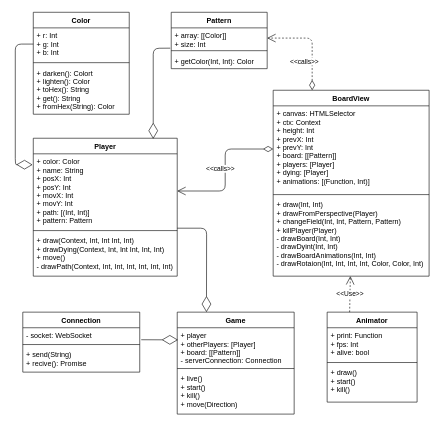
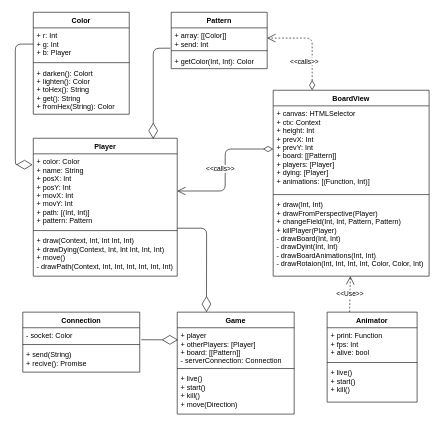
  <mxCell id="0" />
  <mxCell id="1" parent="0" />
  <mxCell id="2" value="Color" style="swimlane;fontStyle=1;align=center;verticalAlign=top;childLayout=stackLayout;horizontal=1;startSize=26;horizontalStack=0;resizeParent=1;resizeParentMax=0;resizeLast=0;collapsible=1;marginBottom=0;" parent="1" vertex="1"><mxGeometry x="50" y="20" width="160" height="170" as="geometry"><mxRectangle x="120" y="90" width="60" height="26" as="alternateBounds" /></mxGeometry></mxCell>
- <mxCell id="3" value="+ r: Int&#10;+ g: Int&#10;+ b: Int" style="text;strokeColor=none;fillColor=none;align=left;verticalAlign=top;spacingLeft=4;spacingRight=4;overflow=hidden;rotatable=0;points=[[0,0.5],[1,0.5]];portConstraint=eastwest;" parent="2" vertex="1"><mxGeometry y="26" width="160" height="54" as="geometry" /></mxCell>
+ <mxCell id="3" value="+ r: Int&#10;+ g: Int&#10;+ b: Player" style="text;strokeColor=none;fillColor=none;align=left;verticalAlign=top;spacingLeft=4;spacingRight=4;overflow=hidden;rotatable=0;points=[[0,0.5],[1,0.5]];portConstraint=eastwest;" parent="2" vertex="1"><mxGeometry y="26" width="160" height="54" as="geometry" /></mxCell>
  <mxCell id="4" value="" style="line;strokeWidth=1;fillColor=none;align=left;verticalAlign=middle;spacingTop=-1;spacingLeft=3;spacingRight=3;rotatable=0;labelPosition=right;points=[];portConstraint=eastwest;" parent="2" vertex="1"><mxGeometry y="80" width="160" height="8" as="geometry" /></mxCell>
  <mxCell id="5" value="+ darken(): Colort&#10;+ lighten(): Color&#10;+ toHex(): String&#10;+ get(): String&#10;+ fromHex(String): Color" style="text;strokeColor=none;fillColor=none;align=left;verticalAlign=top;spacingLeft=4;spacingRight=4;overflow=hidden;rotatable=0;points=[[0,0.5],[1,0.5]];portConstraint=eastwest;fontStyle=0" parent="2" vertex="1"><mxGeometry y="88" width="160" height="82" as="geometry" /></mxCell>
  <mxCell id="6" value="Pattern" style="swimlane;fontStyle=1;align=center;verticalAlign=top;childLayout=stackLayout;horizontal=1;startSize=26;horizontalStack=0;resizeParent=1;resizeParentMax=0;resizeLast=0;collapsible=1;marginBottom=0;" parent="1" vertex="1"><mxGeometry x="280" y="20" width="160" height="94" as="geometry" /></mxCell>
- <mxCell id="7" value="+ array: [[Color]]&#10;+ size: Int" style="text;strokeColor=none;fillColor=none;align=left;verticalAlign=top;spacingLeft=4;spacingRight=4;overflow=hidden;rotatable=0;points=[[0,0.5],[1,0.5]];portConstraint=eastwest;" parent="6" vertex="1"><mxGeometry y="26" width="160" height="34" as="geometry" /></mxCell>
+ <mxCell id="7" value="+ array: [[Color]]&#10;+ send: Int" style="text;strokeColor=none;fillColor=none;align=left;verticalAlign=top;spacingLeft=4;spacingRight=4;overflow=hidden;rotatable=0;points=[[0,0.5],[1,0.5]];portConstraint=eastwest;" parent="6" vertex="1"><mxGeometry y="26" width="160" height="34" as="geometry" /></mxCell>
  <mxCell id="8" value="" style="line;strokeWidth=1;fillColor=none;align=left;verticalAlign=middle;spacingTop=-1;spacingLeft=3;spacingRight=3;rotatable=0;labelPosition=right;points=[];portConstraint=eastwest;" parent="6" vertex="1"><mxGeometry y="60" width="160" height="8" as="geometry" /></mxCell>
  <mxCell id="9" value="+ getColor(Int, Int): Color" style="text;strokeColor=none;fillColor=none;align=left;verticalAlign=top;spacingLeft=4;spacingRight=4;overflow=hidden;rotatable=0;points=[[0,0.5],[1,0.5]];portConstraint=eastwest;" parent="6" vertex="1"><mxGeometry y="68" width="160" height="26" as="geometry" /></mxCell>
  <mxCell id="10" value="Player" style="swimlane;fontStyle=1;align=center;verticalAlign=top;childLayout=stackLayout;horizontal=1;startSize=26;horizontalStack=0;resizeParent=1;resizeParentMax=0;resizeLast=0;collapsible=1;marginBottom=0;" parent="1" vertex="1"><mxGeometry x="50" y="230" width="240" height="230" as="geometry" /></mxCell>
  <mxCell id="11" value="+ color: Color&#10;+ name: String&#10;+ posX: Int&#10;+ posY: Int&#10;+ movX: Int&#10;+ movY: Int&#10;+ path: [(Int, Int)]&#10;+ pattern: Pattern" style="text;strokeColor=none;fillColor=none;align=left;verticalAlign=top;spacingLeft=4;spacingRight=4;overflow=hidden;rotatable=0;points=[[0,0.5],[1,0.5]];portConstraint=eastwest;" parent="10" vertex="1"><mxGeometry y="26" width="240" height="124" as="geometry" /></mxCell>
  <mxCell id="12" value="" style="line;strokeWidth=1;fillColor=none;align=left;verticalAlign=middle;spacingTop=-1;spacingLeft=3;spacingRight=3;rotatable=0;labelPosition=right;points=[];portConstraint=eastwest;" parent="10" vertex="1"><mxGeometry y="150" width="240" height="8" as="geometry" /></mxCell>
  <mxCell id="13" value="+ draw(Context, Int, Int Int, Int)&#10;+ drawDying(Context, Int, Int Int, Int, Int)&#10;+ move()&#10;- drawPath(Context, Int, Int, Int, Int, Int, Int)" style="text;strokeColor=none;fillColor=none;align=left;verticalAlign=top;spacingLeft=4;spacingRight=4;overflow=hidden;rotatable=0;points=[[0,0.5],[1,0.5]];portConstraint=eastwest;" parent="10" vertex="1"><mxGeometry y="158" width="240" height="72" as="geometry" /></mxCell>
  <mxCell id="14" value="" style="endArrow=diamondThin;endFill=0;endSize=24;html=1;exitX=0;exitY=0.5;exitDx=0;exitDy=0;entryX=-0.005;entryY=0.147;entryDx=0;entryDy=0;entryPerimeter=0;" parent="1" source="3" target="11" edge="1"><mxGeometry width="160" relative="1" as="geometry"><mxPoint x="250" y="190" as="sourcePoint" /><mxPoint x="410" y="190" as="targetPoint" /><Array as="points"><mxPoint x="20" y="73" /><mxPoint x="20" y="274" /></Array></mxGeometry></mxCell>
  <mxCell id="15" value="" style="endArrow=diamondThin;endFill=0;endSize=24;html=1;exitX=-0.01;exitY=0.994;exitDx=0;exitDy=0;exitPerimeter=0;" parent="1" source="7" edge="1"><mxGeometry width="160" relative="1" as="geometry"><mxPoint x="240" y="160" as="sourcePoint" /><mxPoint x="250" y="231" as="targetPoint" /><Array as="points"><mxPoint x="250" y="80" /></Array></mxGeometry></mxCell>
  <mxCell id="16" value="BoardView" style="swimlane;fontStyle=1;align=center;verticalAlign=top;childLayout=stackLayout;horizontal=1;startSize=26;horizontalStack=0;resizeParent=1;resizeParentMax=0;resizeLast=0;collapsible=1;marginBottom=0;" parent="1" vertex="1"><mxGeometry x="450" y="150" width="260" height="310" as="geometry"><mxRectangle x="440" y="190" width="90" height="26" as="alternateBounds" /></mxGeometry></mxCell>
  <mxCell id="17" value="+ canvas: HTMLSelector&#10;+ ctx: Context&#10;+ height: Int&#10;+ prevX: Int&#10;+ prevY: Int&#10;+ board: [[Pattern]]&#10;+ players: [Player]&#10;+ dying: [Player]&#10;+ animations: [(Function, Int)]" style="text;strokeColor=none;fillColor=none;align=left;verticalAlign=top;spacingLeft=4;spacingRight=4;overflow=hidden;rotatable=0;points=[[0,0.5],[1,0.5]];portConstraint=eastwest;" parent="16" vertex="1"><mxGeometry y="26" width="260" height="144" as="geometry" /></mxCell>
  <mxCell id="18" value="" style="line;strokeWidth=1;fillColor=none;align=left;verticalAlign=middle;spacingTop=-1;spacingLeft=3;spacingRight=3;rotatable=0;labelPosition=right;points=[];portConstraint=eastwest;" parent="16" vertex="1"><mxGeometry y="170" width="260" height="8" as="geometry" /></mxCell>
  <mxCell id="19" value="+ draw(Int, Int)&#10;+ drawFromPerspective(Player)&#10;+ changeField(Int, Int, Pattern, Pattern)&#10;+ killPlayer(Player)&#10;- drawBoard(Int, Int)&#10;- drawDyint(Int, Int)&#10;- drawBoardAnimations(Int, Int)&#10;- drawRotaion(Int, Int, Int, Int, Color, Color, Int)&#10;" style="text;strokeColor=none;fillColor=none;align=left;verticalAlign=top;spacingLeft=4;spacingRight=4;overflow=hidden;rotatable=0;points=[[0,0.5],[1,0.5]];portConstraint=eastwest;" parent="16" vertex="1"><mxGeometry y="178" width="260" height="132" as="geometry" /></mxCell>
  <mxCell id="20" value="" style="endArrow=open;html=1;endSize=12;startArrow=diamondThin;startSize=14;startFill=0;edgeStyle=orthogonalEdgeStyle;align=left;verticalAlign=bottom;entryX=1;entryY=0.5;entryDx=0;entryDy=0;" parent="1" source="17" target="11" edge="1"><mxGeometry x="-1" y="3" relative="1" as="geometry"><mxPoint x="320" y="290" as="sourcePoint" /><mxPoint x="430" y="280" as="targetPoint" /></mxGeometry></mxCell>
  <mxCell id="21" value="&amp;lt;&amp;lt;calls&amp;gt;&amp;gt;" style="edgeLabel;html=1;align=center;verticalAlign=middle;resizable=0;points=[];" parent="20" vertex="1" connectable="0"><mxGeometry x="0.91" y="1" relative="1" as="geometry"><mxPoint x="61" y="-39" as="offset" /></mxGeometry></mxCell>
  <mxCell id="22" value="" style="endArrow=open;html=1;endSize=12;startArrow=diamondThin;startSize=14;startFill=0;edgeStyle=orthogonalEdgeStyle;align=left;verticalAlign=bottom;entryX=1;entryY=0.5;entryDx=0;entryDy=0;exitX=0.25;exitY=0;exitDx=0;exitDy=0;dashed=1;" parent="1" source="16" target="7" edge="1"><mxGeometry x="-1" y="3" relative="1" as="geometry"><mxPoint x="680" y="40" as="sourcePoint" /><mxPoint x="540" y="110" as="targetPoint" /></mxGeometry></mxCell>
  <mxCell id="23" value="&amp;lt;&amp;lt;calls&amp;gt;&amp;gt;" style="edgeLabel;html=1;align=center;verticalAlign=middle;resizable=0;points=[];" parent="22" vertex="1" connectable="0"><mxGeometry x="0.91" y="1" relative="1" as="geometry"><mxPoint x="54" y="37" as="offset" /></mxGeometry></mxCell>
  <mxCell id="24" value="Animator" style="swimlane;fontStyle=1;align=center;verticalAlign=top;childLayout=stackLayout;horizontal=1;startSize=26;horizontalStack=0;resizeParent=1;resizeParentMax=0;resizeLast=0;collapsible=1;marginBottom=0;" vertex="1" parent="1"><mxGeometry x="540" y="520" width="150" height="150" as="geometry" /></mxCell>
  <mxCell id="25" value="+ print: Function&#10;+ fps: Int&#10;+ alive: bool" style="text;strokeColor=none;fillColor=none;align=left;verticalAlign=top;spacingLeft=4;spacingRight=4;overflow=hidden;rotatable=0;points=[[0,0.5],[1,0.5]];portConstraint=eastwest;" vertex="1" parent="24"><mxGeometry y="26" width="150" height="54" as="geometry" /></mxCell>
  <mxCell id="26" value="" style="line;strokeWidth=1;fillColor=none;align=left;verticalAlign=middle;spacingTop=-1;spacingLeft=3;spacingRight=3;rotatable=0;labelPosition=right;points=[];portConstraint=eastwest;" vertex="1" parent="24"><mxGeometry y="80" width="150" height="8" as="geometry" /></mxCell>
- <mxCell id="27" value="+ draw()&#10;+ start()&#10;+ kill()" style="text;strokeColor=none;fillColor=none;align=left;verticalAlign=top;spacingLeft=4;spacingRight=4;overflow=hidden;rotatable=0;points=[[0,0.5],[1,0.5]];portConstraint=eastwest;" vertex="1" parent="24"><mxGeometry y="88" width="150" height="62" as="geometry" /></mxCell>
+ <mxCell id="27" value="+ live()&#10;+ start()&#10;+ kill()" style="text;strokeColor=none;fillColor=none;align=left;verticalAlign=top;spacingLeft=4;spacingRight=4;overflow=hidden;rotatable=0;points=[[0,0.5],[1,0.5]];portConstraint=eastwest;" vertex="1" parent="24"><mxGeometry y="88" width="150" height="62" as="geometry" /></mxCell>
  <mxCell id="28" value="Game" style="swimlane;fontStyle=1;align=center;verticalAlign=top;childLayout=stackLayout;horizontal=1;startSize=26;horizontalStack=0;resizeParent=1;resizeParentMax=0;resizeLast=0;collapsible=1;marginBottom=0;" vertex="1" parent="1"><mxGeometry x="290" y="520" width="195" height="170" as="geometry" /></mxCell>
  <mxCell id="29" value="+ player&#10;+ otherPlayers: [Player]&#10;+ board: [[Pattern]]&#10;- serverConnection: Connection" style="text;strokeColor=none;fillColor=none;align=left;verticalAlign=top;spacingLeft=4;spacingRight=4;overflow=hidden;rotatable=0;points=[[0,0.5],[1,0.5]];portConstraint=eastwest;" vertex="1" parent="28"><mxGeometry y="26" width="195" height="64" as="geometry" /></mxCell>
  <mxCell id="30" value="" style="line;strokeWidth=1;fillColor=none;align=left;verticalAlign=middle;spacingTop=-1;spacingLeft=3;spacingRight=3;rotatable=0;labelPosition=right;points=[];portConstraint=eastwest;" vertex="1" parent="28"><mxGeometry y="90" width="195" height="8" as="geometry" /></mxCell>
  <mxCell id="31" value="+ live()&#10;+ start()&#10;+ kill()&#10;+ move(Direction)" style="text;strokeColor=none;fillColor=none;align=left;verticalAlign=top;spacingLeft=4;spacingRight=4;overflow=hidden;rotatable=0;points=[[0,0.5],[1,0.5]];portConstraint=eastwest;" vertex="1" parent="28"><mxGeometry y="98" width="195" height="72" as="geometry" /></mxCell>
  <mxCell id="32" value="Connection" style="swimlane;fontStyle=1;align=center;verticalAlign=top;childLayout=stackLayout;horizontal=1;startSize=26;horizontalStack=0;resizeParent=1;resizeParentMax=0;resizeLast=0;collapsible=1;marginBottom=0;" vertex="1" parent="1"><mxGeometry x="32.5" y="520" width="195" height="100" as="geometry" /></mxCell>
- <mxCell id="33" value="- socket: WebSocket" style="text;strokeColor=none;fillColor=none;align=left;verticalAlign=top;spacingLeft=4;spacingRight=4;overflow=hidden;rotatable=0;points=[[0,0.5],[1,0.5]];portConstraint=eastwest;" vertex="1" parent="32"><mxGeometry y="26" width="195" height="24" as="geometry" /></mxCell>
+ <mxCell id="33" value="- socket: Color" style="text;strokeColor=none;fillColor=none;align=left;verticalAlign=top;spacingLeft=4;spacingRight=4;overflow=hidden;rotatable=0;points=[[0,0.5],[1,0.5]];portConstraint=eastwest;" vertex="1" parent="32"><mxGeometry y="26" width="195" height="24" as="geometry" /></mxCell>
  <mxCell id="34" value="" style="line;strokeWidth=1;fillColor=none;align=left;verticalAlign=middle;spacingTop=-1;spacingLeft=3;spacingRight=3;rotatable=0;labelPosition=right;points=[];portConstraint=eastwest;" vertex="1" parent="32"><mxGeometry y="50" width="195" height="8" as="geometry" /></mxCell>
  <mxCell id="35" value="+ send(String)&#10;+ recive(): Promise" style="text;strokeColor=none;fillColor=none;align=left;verticalAlign=top;spacingLeft=4;spacingRight=4;overflow=hidden;rotatable=0;points=[[0,0.5],[1,0.5]];portConstraint=eastwest;" vertex="1" parent="32"><mxGeometry y="58" width="195" height="42" as="geometry" /></mxCell>
  <mxCell id="36" value="" style="endArrow=diamondThin;endFill=0;endSize=24;html=1;entryX=0.006;entryY=0.316;entryDx=0;entryDy=0;entryPerimeter=0;" edge="1" parent="1" target="29"><mxGeometry width="160" relative="1" as="geometry"><mxPoint x="230" y="566" as="sourcePoint" /><mxPoint x="490" y="380" as="targetPoint" /></mxGeometry></mxCell>
  <mxCell id="37" value="" style="endArrow=diamondThin;endFill=0;endSize=24;html=1;entryX=0.25;entryY=0;entryDx=0;entryDy=0;exitX=1;exitY=1;exitDx=0;exitDy=0;exitPerimeter=0;" edge="1" parent="1" source="11" target="28"><mxGeometry width="160" relative="1" as="geometry"><mxPoint x="300.005" y="480.78" as="sourcePoint" /><mxPoint x="359.97" y="480.004" as="targetPoint" /><Array as="points"><mxPoint x="339" y="380" /></Array></mxGeometry></mxCell>
  <mxCell id="38" value="&amp;lt;&amp;lt;Use&amp;gt;&amp;gt;" style="endArrow=open;endSize=12;dashed=1;html=1;exitX=0.25;exitY=0;exitDx=0;exitDy=0;" edge="1" parent="1" source="24" target="19"><mxGeometry width="160" relative="1" as="geometry"><mxPoint x="330" y="380" as="sourcePoint" /><mxPoint x="490" y="380" as="targetPoint" /></mxGeometry></mxCell>
